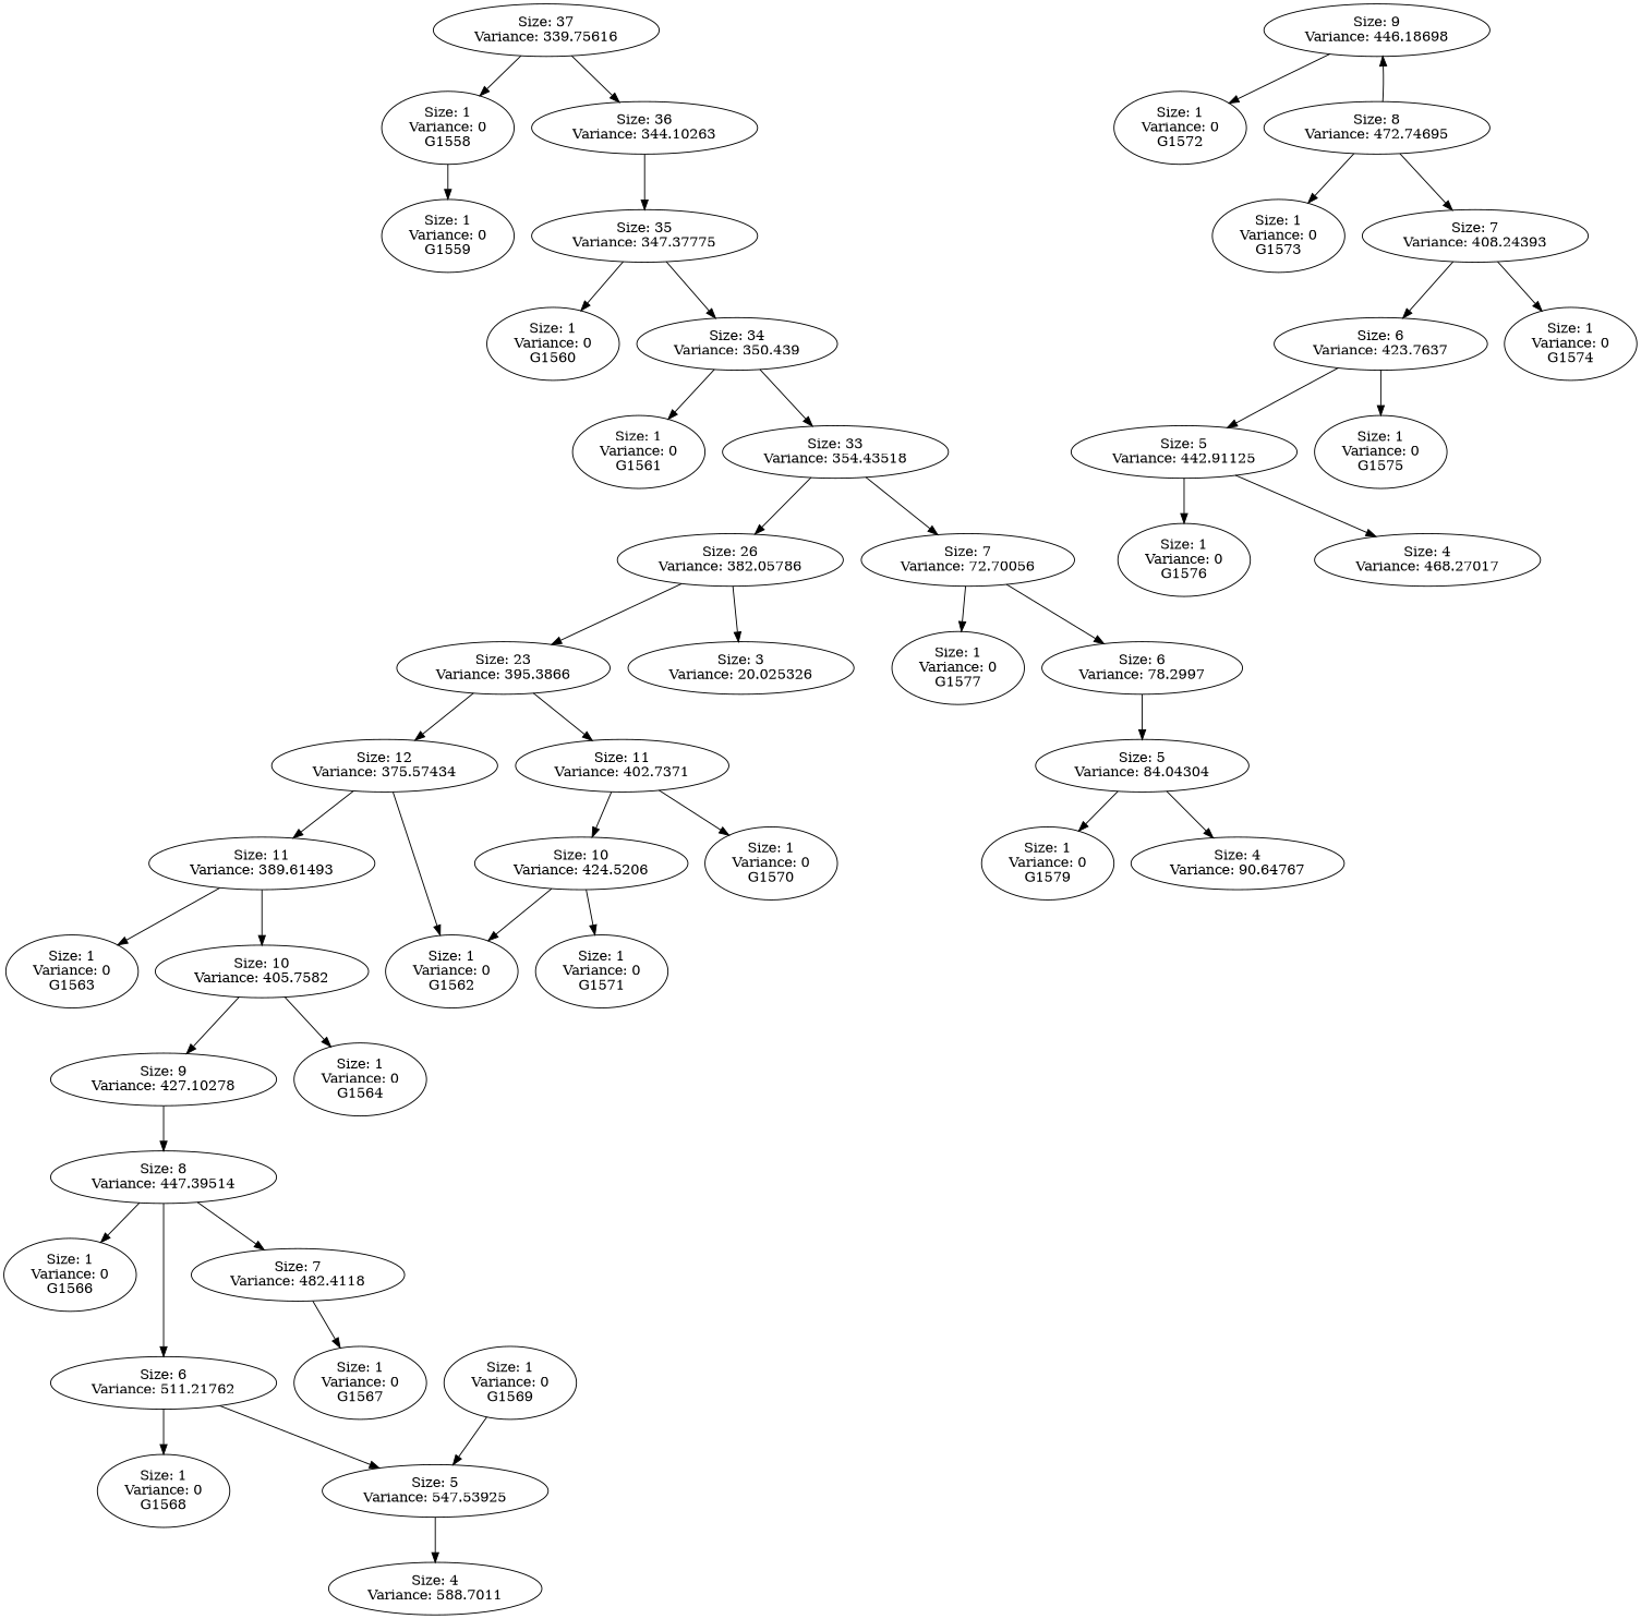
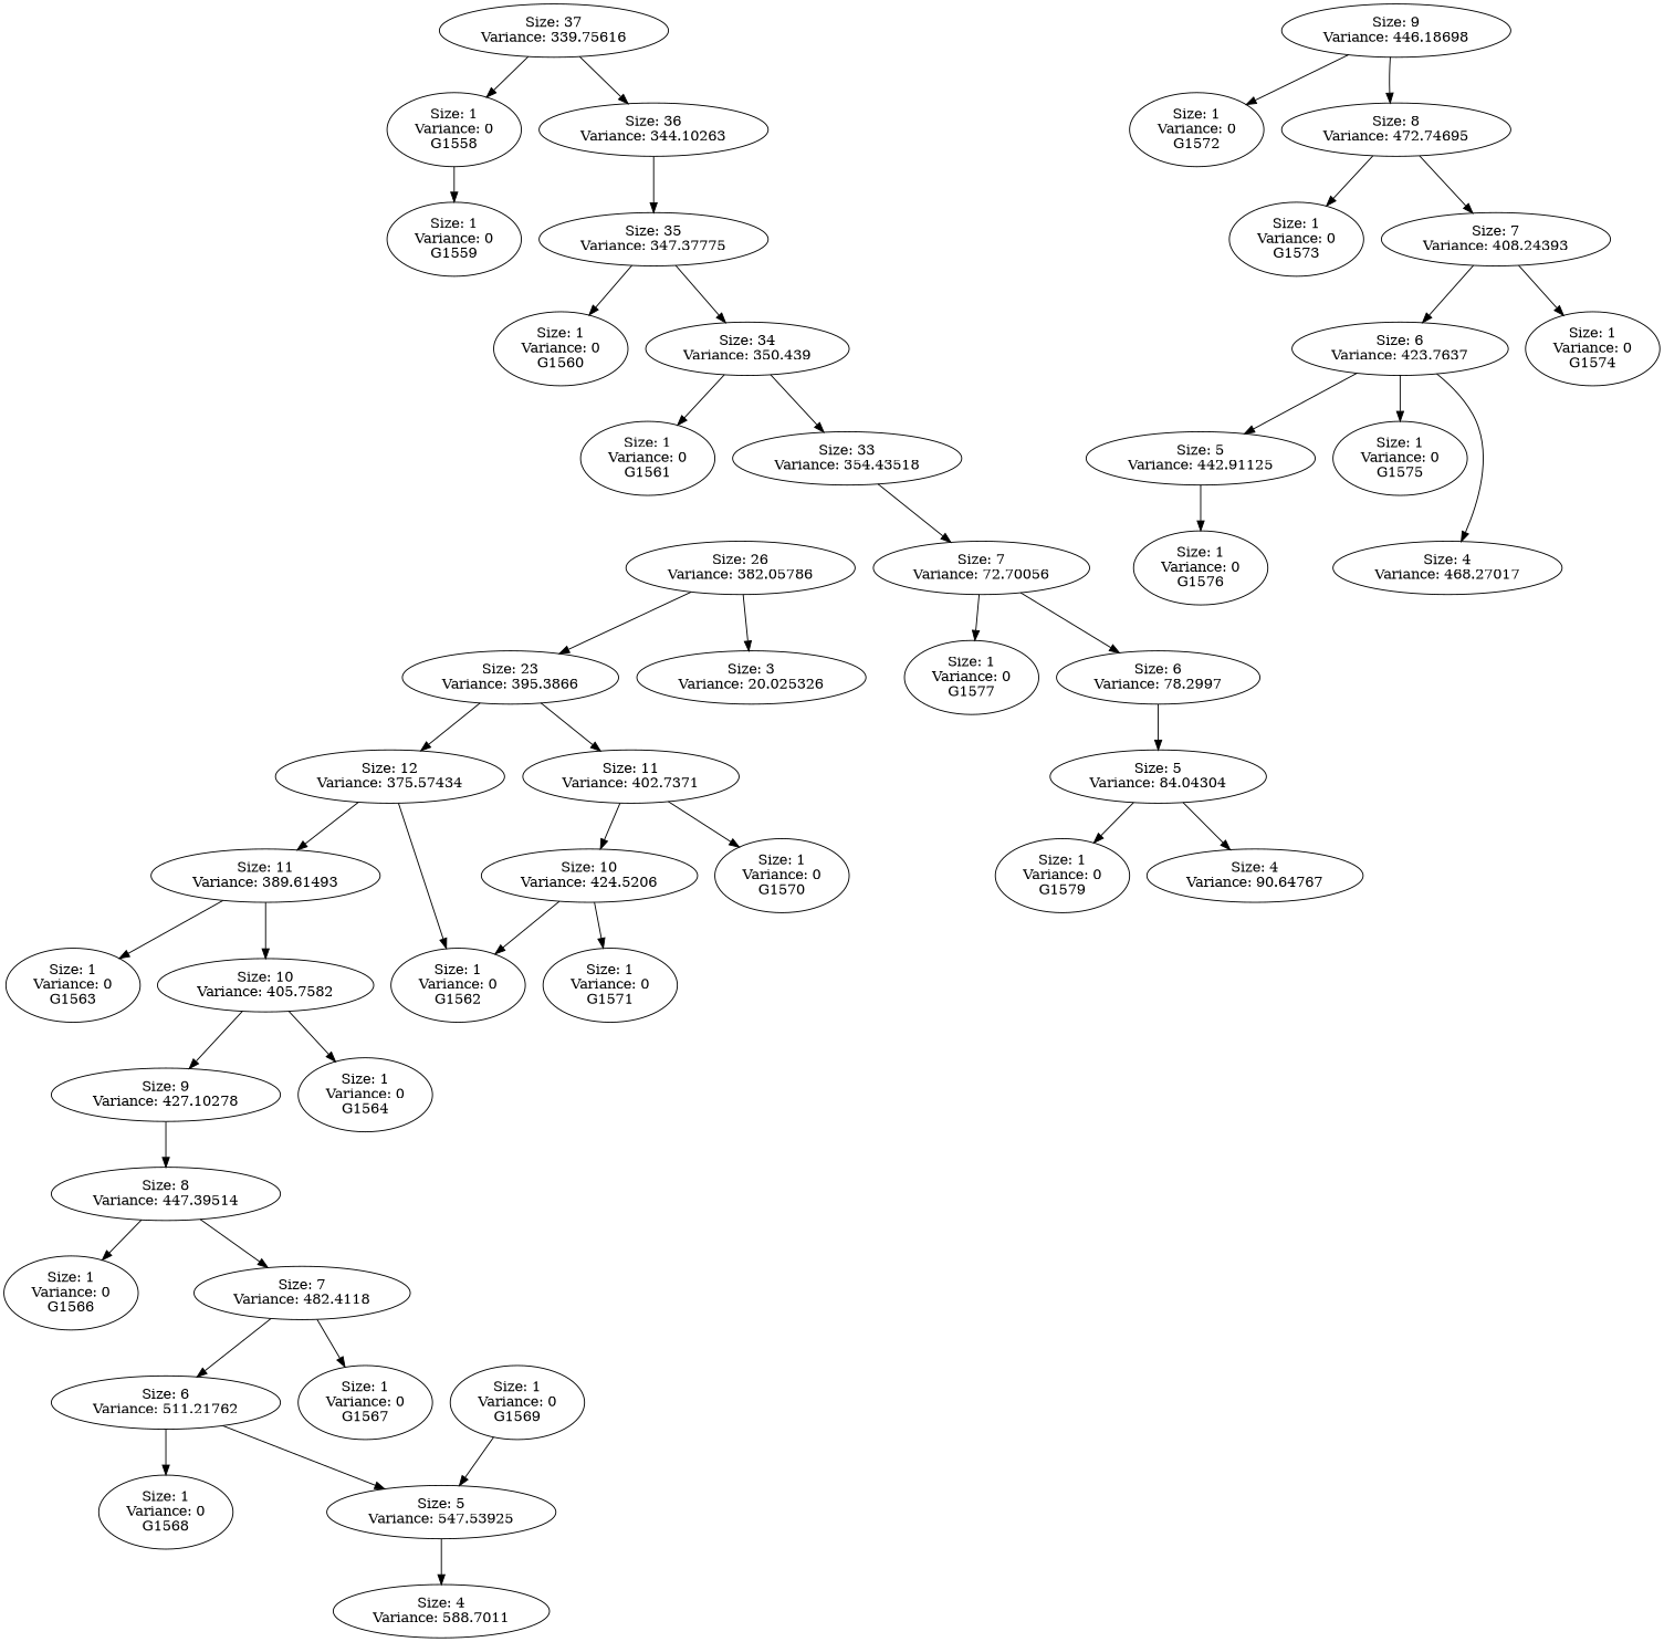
  digraph {
    L=7
    "Size: 37\nVariance: 339.75616"
    "Size: 1\nVariance: 0\nG1558"
    "Size: 36\nVariance: 344.10263"
    "Size: 1\nVariance: 0\nG1559"
    "Size: 35\nVariance: 347.37775"
    "Size: 1\nVariance: 0\nG1560"
    "Size: 34\nVariance: 350.439"
    "Size: 1\nVariance: 0\nG1561"
    "Size: 33\nVariance: 354.43518"
    "Size: 26\nVariance: 382.05786"
    "Size: 7\nVariance: 72.70056"
    "Size: 23\nVariance: 395.3866"
    "Size: 3\nVariance: 20.025326"
    "Size: 1\nVariance: 0\nG1577"
    "Size: 6\nVariance: 78.2997"
    "Size: 12\nVariance: 375.57434"
    "Size: 11\nVariance: 402.7371"
    "Size: 5\nVariance: 84.04304"
    "Size: 11\nVariance: 389.61493"
    "Size: 1\nVariance: 0\nG1562"
    "Size: 10\nVariance: 424.5206"
    "Size: 1\nVariance: 0\nG1570"
    "Size: 1\nVariance: 0\nG1563"
    "Size: 10\nVariance: 405.7582"
    "Size: 1\nVariance: 0\nG1571"
    "Size: 9\nVariance: 427.10278"
    "Size: 1\nVariance: 0\nG1564"
    "Size: 8\nVariance: 447.39514"
    "Size: 1\nVariance: 0\nG1566"
    "Size: 7\nVariance: 482.4118"
    "Size: 6\nVariance: 511.21762"
    "Size: 1\nVariance: 0\nG1567"
    "Size: 1\nVariance: 0\nG1568"
    "Size: 5\nVariance: 547.53925"
    "Size: 4\nVariance: 588.7011"
    "Size: 1\nVariance: 0\nG1569"
    "Size: 9\nVariance: 446.18698"
    "Size: 1\nVariance: 0\nG1572"
    "Size: 8\nVariance: 472.74695"
    "Size: 1\nVariance: 0\nG1573"
    "Size: 7\nVariance: 408.24393"
    "Size: 6\nVariance: 423.7637"
    "Size: 1\nVariance: 0\nG1574"
    "Size: 5\nVariance: 442.91125"
    "Size: 1\nVariance: 0\nG1575"
    "Size: 4\nVariance: 468.27017"
    "Size: 1\nVariance: 0\nG1576"
    "Size: 1\nVariance: 0\nG1579"
    "Size: 4\nVariance: 90.64767"
    "Size: 37\nVariance: 339.75616" -> "Size: 1\nVariance: 0\nG1558"
    "Size: 37\nVariance: 339.75616" -> "Size: 36\nVariance: 344.10263"
    "Size: 1\nVariance: 0\nG1558" -> "Size: 1\nVariance: 0\nG1559"
    "Size: 36\nVariance: 344.10263" -> "Size: 35\nVariance: 347.37775"
    "Size: 35\nVariance: 347.37775" -> "Size: 1\nVariance: 0\nG1560"
    "Size: 35\nVariance: 347.37775" -> "Size: 34\nVariance: 350.439"
    "Size: 34\nVariance: 350.439" -> "Size: 1\nVariance: 0\nG1561"
    "Size: 34\nVariance: 350.439" -> "Size: 33\nVariance: 354.43518"
-   "Size: 33\nVariance: 354.43518" -> "Size: 26\nVariance: 382.05786"
    "Size: 33\nVariance: 354.43518" -> "Size: 7\nVariance: 72.70056"
    "Size: 26\nVariance: 382.05786" -> "Size: 23\nVariance: 395.3866"
    "Size: 26\nVariance: 382.05786" -> "Size: 3\nVariance: 20.025326"
    "Size: 7\nVariance: 72.70056" -> "Size: 1\nVariance: 0\nG1577"
    "Size: 7\nVariance: 72.70056" -> "Size: 6\nVariance: 78.2997"
    "Size: 23\nVariance: 395.3866" -> "Size: 12\nVariance: 375.57434"
    "Size: 23\nVariance: 395.3866" -> "Size: 11\nVariance: 402.7371"
    "Size: 6\nVariance: 78.2997" -> "Size: 5\nVariance: 84.04304"
    "Size: 12\nVariance: 375.57434" -> "Size: 11\nVariance: 389.61493"
    "Size: 12\nVariance: 375.57434" -> "Size: 1\nVariance: 0\nG1562"
    "Size: 11\nVariance: 402.7371" -> "Size: 10\nVariance: 424.5206"
    "Size: 11\nVariance: 402.7371" -> "Size: 1\nVariance: 0\nG1570"
    "Size: 5\nVariance: 84.04304" -> "Size: 1\nVariance: 0\nG1579"
    "Size: 5\nVariance: 84.04304" -> "Size: 4\nVariance: 90.64767"
    "Size: 11\nVariance: 389.61493" -> "Size: 1\nVariance: 0\nG1563"
    "Size: 11\nVariance: 389.61493" -> "Size: 10\nVariance: 405.7582"
    "Size: 10\nVariance: 424.5206" -> "Size: 1\nVariance: 0\nG1562"
    "Size: 10\nVariance: 424.5206" -> "Size: 1\nVariance: 0\nG1571"
    "Size: 10\nVariance: 405.7582" -> "Size: 9\nVariance: 427.10278"
    "Size: 10\nVariance: 405.7582" -> "Size: 1\nVariance: 0\nG1564"
    "Size: 9\nVariance: 427.10278" -> "Size: 8\nVariance: 447.39514"
    "Size: 8\nVariance: 447.39514" -> "Size: 1\nVariance: 0\nG1566"
    "Size: 8\nVariance: 447.39514" -> "Size: 7\nVariance: 482.4118"
-   "Size: 8\nVariance: 447.39514" -> "Size: 6\nVariance: 511.21762"
+   "Size: 7\nVariance: 482.4118" -> "Size: 6\nVariance: 511.21762"
    "Size: 7\nVariance: 482.4118" -> "Size: 1\nVariance: 0\nG1567"
    "Size: 6\nVariance: 511.21762" -> "Size: 1\nVariance: 0\nG1568"
    "Size: 6\nVariance: 511.21762" -> "Size: 5\nVariance: 547.53925"
    "Size: 5\nVariance: 547.53925" -> "Size: 4\nVariance: 588.7011"
    "Size: 1\nVariance: 0\nG1569" -> "Size: 5\nVariance: 547.53925"
    "Size: 9\nVariance: 446.18698" -> "Size: 1\nVariance: 0\nG1572"
-   "Size: 8\nVariance: 472.74695" -> "Size: 9\nVariance: 446.18698"
+   "Size: 9\nVariance: 446.18698" -> "Size: 8\nVariance: 472.74695"
    "Size: 8\nVariance: 472.74695" -> "Size: 1\nVariance: 0\nG1573"
    "Size: 8\nVariance: 472.74695" -> "Size: 7\nVariance: 408.24393"
    "Size: 7\nVariance: 408.24393" -> "Size: 6\nVariance: 423.7637"
    "Size: 7\nVariance: 408.24393" -> "Size: 1\nVariance: 0\nG1574"
    "Size: 6\nVariance: 423.7637" -> "Size: 5\nVariance: 442.91125"
    "Size: 6\nVariance: 423.7637" -> "Size: 1\nVariance: 0\nG1575"
-   "Size: 5\nVariance: 442.91125" -> "Size: 4\nVariance: 468.27017"
+   "Size: 6\nVariance: 423.7637" -> "Size: 4\nVariance: 468.27017"
    "Size: 5\nVariance: 442.91125" -> "Size: 1\nVariance: 0\nG1576"
  }
